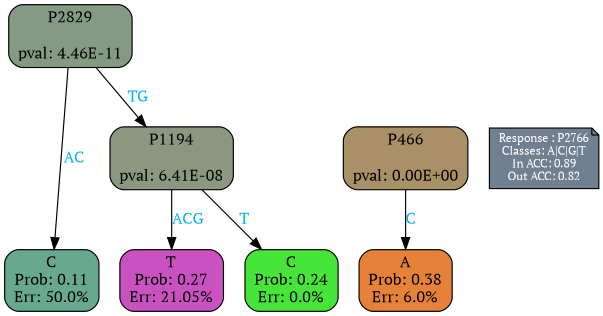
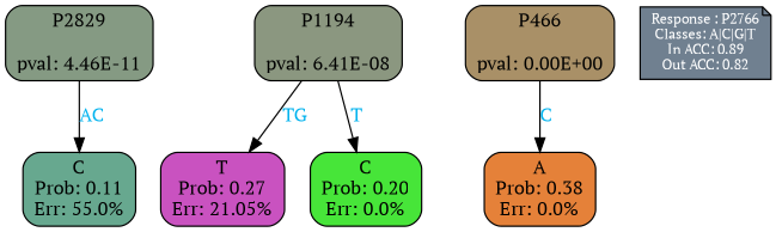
  digraph {
    fontname="PT Serif"
    ranksep=equally
    splines=polylines
    node [color=black fontname="PT Serif" shape=box style="filled, rounded"]
    edge [fontcolor=deepskyblue2 fontname="PT Serif"]
-   n1 [fillcolor="#67a88f" label="C\nProb: 0.11\nErr: 50.0%"]
+   n1 [fillcolor="#67a88f" label="C\nProb: 0.11\nErr: 55.0%"]
    n2 [fillcolor="#c952c0" label="T\nProb: 0.27\nErr: 21.05%"]
-   n3 [fillcolor="#47e539" label="C\nProb: 0.24\nErr: 0.0%"]
-   n4 [fillcolor="#e58139" label="A\nProb: 0.38\nErr: 6.0%"]
+   n3 [fillcolor="#47e539" label="C\nProb: 0.20\nErr: 0.0%"]
+   n4 [fillcolor="#e58139" label="A\nProb: 0.38\nErr: 0.0%"]
    n5 [align=left fillcolor=slategray fontcolor=white fontsize=10 label="Response : P2766\nClasses: A|C|G|T\nIn ACC: 0.89\nOut ACC: 0.82\n" shape=note style=filled]
    n6 [fillcolor="#a99067" label="P466\n\npval: 0.00E+00"]
    n7 [fillcolor="#859a83" label="P2829\n\npval: 4.46E-11"]
    n8 [fillcolor="#8b9780" label="P1194\n\npval: 6.41E-08"]
    subgraph sub_1 {
      rank=same
      n1
      n2
      n3
      n4
    }
    subgraph sub_2 {
      rank=same
      n5
      n6
    }
    n6 -> n4 [label=C]
    n7 -> n1 [label=AC]
-   n7 -> n8 [label=TG]
-   n8 -> n2 [label=ACG]
+   n8 -> n2 [label=TG]
    n8 -> n3 [label=T]
  }
